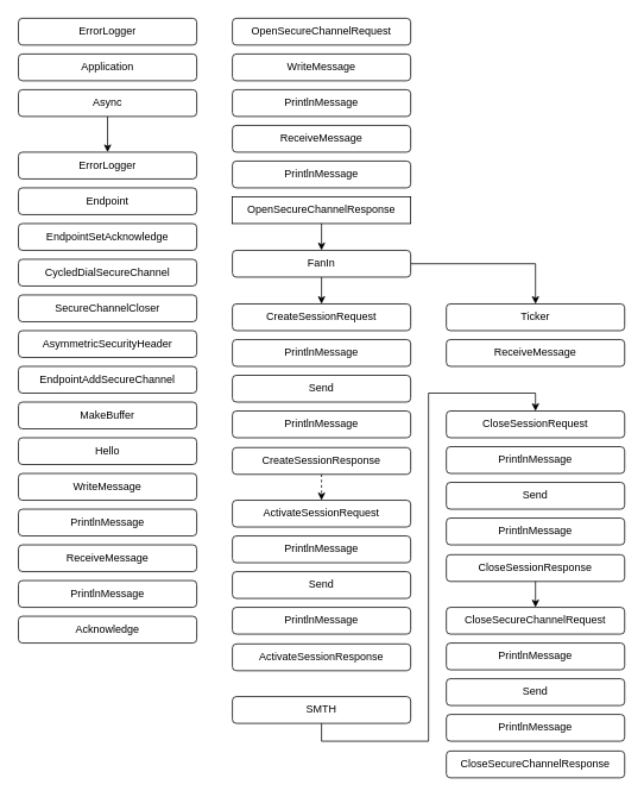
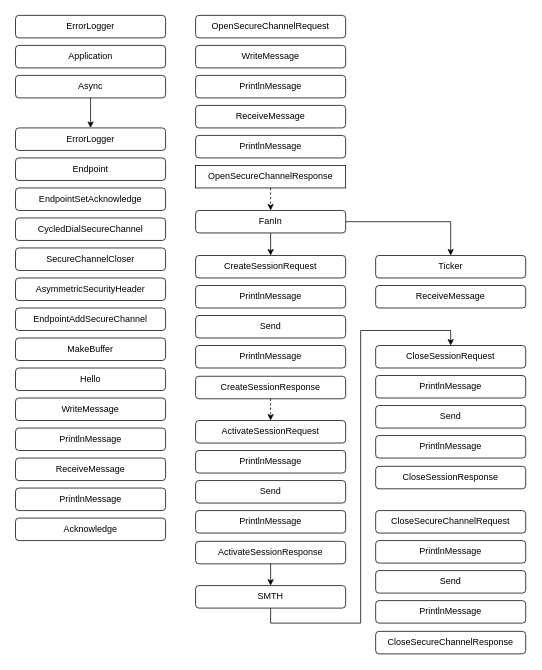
  <mxCell id="0" />
  <mxCell id="1" parent="0" />
  <mxCell id="2" value="ErrorLogger" style="rounded=1;whiteSpace=wrap;html=1;" vertex="1" parent="1"><mxGeometry x="20" y="20" width="200" height="30" as="geometry" /></mxCell>
  <mxCell id="3" value="Application" style="rounded=1;whiteSpace=wrap;html=1;" vertex="1" parent="1"><mxGeometry x="20" y="60" width="200" height="30" as="geometry" /></mxCell>
  <mxCell id="4" style="edgeStyle=orthogonalEdgeStyle;rounded=0;orthogonalLoop=1;jettySize=auto;html=1;exitX=0.5;exitY=1;exitDx=0;exitDy=0;entryX=0.5;entryY=0;entryDx=0;entryDy=0;" edge="1" parent="1" source="5" target="12"><mxGeometry relative="1" as="geometry" /></mxCell>
  <mxCell id="5" value="Async" style="rounded=1;whiteSpace=wrap;html=1;" vertex="1" parent="1"><mxGeometry x="20" y="100" width="200" height="30" as="geometry" /></mxCell>
- <mxCell id="6" style="edgeStyle=orthogonalEdgeStyle;rounded=0;orthogonalLoop=1;jettySize=auto;html=1;exitX=0.5;exitY=1;exitDx=0;exitDy=0;entryX=0.5;entryY=0;entryDx=0;entryDy=0;" edge="1" parent="1" source="32" target="9"><mxGeometry relative="1" as="geometry" /></mxCell>
+ <mxCell id="6" style="edgeStyle=orthogonalEdgeStyle;rounded=0;orthogonalLoop=1;jettySize=auto;html=1;exitX=0.5;exitY=1;exitDx=0;exitDy=0;entryX=0.5;entryY=0;entryDx=0;entryDy=0;dashed=1;" edge="1" parent="1" source="32" target="9"><mxGeometry relative="1" as="geometry" /></mxCell>
  <mxCell id="7" style="edgeStyle=orthogonalEdgeStyle;rounded=0;orthogonalLoop=1;jettySize=auto;html=1;exitX=1;exitY=0.5;exitDx=0;exitDy=0;entryX=0.5;entryY=0;entryDx=0;entryDy=0;" edge="1" parent="1" source="9" target="40"><mxGeometry relative="1" as="geometry" /></mxCell>
  <mxCell id="8" style="edgeStyle=orthogonalEdgeStyle;rounded=0;orthogonalLoop=1;jettySize=auto;html=1;exitX=0.5;exitY=1;exitDx=0;exitDy=0;entryX=0.5;entryY=0;entryDx=0;entryDy=0;" edge="1" parent="1" source="9" target="34"><mxGeometry relative="1" as="geometry" /></mxCell>
  <mxCell id="9" value="FanIn" style="rounded=1;whiteSpace=wrap;html=1;glass=0;shadow=0;" vertex="1" parent="1"><mxGeometry x="260" y="280" width="200" height="30" as="geometry" /></mxCell>
  <mxCell id="10" style="edgeStyle=orthogonalEdgeStyle;rounded=0;orthogonalLoop=1;jettySize=auto;html=1;exitX=0.5;exitY=1;exitDx=0;exitDy=0;entryX=0.5;entryY=0;entryDx=0;entryDy=0;dashed=1;" edge="1" parent="1" source="38" target="43"><mxGeometry relative="1" as="geometry" /></mxCell>
  <mxCell id="11" value="" style="group" vertex="1" connectable="0" parent="1"><mxGeometry x="20" y="170" width="200" height="550" as="geometry" /></mxCell>
  <mxCell id="12" value="ErrorLogger" style="rounded=1;whiteSpace=wrap;html=1;" vertex="1" parent="11"><mxGeometry width="200" height="30" as="geometry" /></mxCell>
  <mxCell id="13" value="Endpoint" style="rounded=1;whiteSpace=wrap;html=1;" vertex="1" parent="11"><mxGeometry y="40" width="200" height="30" as="geometry" /></mxCell>
  <mxCell id="14" value="EndpointSetAcknowledge" style="rounded=1;whiteSpace=wrap;html=1;glass=0;shadow=0;" vertex="1" parent="11"><mxGeometry y="80" width="200" height="30" as="geometry" /></mxCell>
  <mxCell id="15" value="CycledDialSecureChannel" style="rounded=1;whiteSpace=wrap;html=1;glass=0;shadow=0;" vertex="1" parent="11"><mxGeometry y="120" width="200" height="30" as="geometry" /></mxCell>
  <mxCell id="16" value="SecureChannelCloser" style="rounded=1;whiteSpace=wrap;html=1;glass=0;shadow=0;" vertex="1" parent="11"><mxGeometry y="160" width="200" height="30" as="geometry" /></mxCell>
  <mxCell id="17" value="AsymmetricSecurityHeader" style="rounded=1;whiteSpace=wrap;html=1;glass=0;shadow=0;" vertex="1" parent="11"><mxGeometry y="200" width="200" height="30" as="geometry" /></mxCell>
  <mxCell id="18" value="EndpointAddSecureChannel" style="rounded=1;whiteSpace=wrap;html=1;glass=0;shadow=0;" vertex="1" parent="11"><mxGeometry y="240" width="200" height="30" as="geometry" /></mxCell>
  <mxCell id="19" value="MakeBuffer" style="rounded=1;whiteSpace=wrap;html=1;glass=0;shadow=0;" vertex="1" parent="11"><mxGeometry y="280" width="200" height="30" as="geometry" /></mxCell>
  <mxCell id="20" value="Hello" style="rounded=1;whiteSpace=wrap;html=1;glass=0;shadow=0;" vertex="1" parent="11"><mxGeometry y="320" width="200" height="30" as="geometry" /></mxCell>
  <mxCell id="21" value="WriteMessage" style="rounded=1;whiteSpace=wrap;html=1;glass=0;shadow=0;" vertex="1" parent="11"><mxGeometry y="360" width="200" height="30" as="geometry" /></mxCell>
  <mxCell id="22" value="PrintlnMessage" style="rounded=1;whiteSpace=wrap;html=1;glass=0;shadow=0;" vertex="1" parent="11"><mxGeometry y="400" width="200" height="30" as="geometry" /></mxCell>
  <mxCell id="23" value="ReceiveMessage" style="rounded=1;whiteSpace=wrap;html=1;glass=0;shadow=0;" vertex="1" parent="11"><mxGeometry y="440" width="200" height="30" as="geometry" /></mxCell>
  <mxCell id="24" value="PrintlnMessage" style="rounded=1;whiteSpace=wrap;html=1;glass=0;shadow=0;" vertex="1" parent="11"><mxGeometry y="480" width="200" height="30" as="geometry" /></mxCell>
  <mxCell id="25" value="Acknowledge" style="rounded=1;whiteSpace=wrap;html=1;glass=0;shadow=0;" vertex="1" parent="11"><mxGeometry y="520" width="200" height="30" as="geometry" /></mxCell>
  <mxCell id="26" value="" style="group" vertex="1" connectable="0" parent="1"><mxGeometry x="260" y="20" width="200" height="230" as="geometry" /></mxCell>
  <mxCell id="27" value="WriteMessage" style="rounded=1;whiteSpace=wrap;html=1;glass=0;shadow=0;" vertex="1" parent="26"><mxGeometry y="40" width="200" height="30" as="geometry" /></mxCell>
  <mxCell id="28" value="PrintlnMessage" style="rounded=1;whiteSpace=wrap;html=1;glass=0;shadow=0;" vertex="1" parent="26"><mxGeometry y="80" width="200" height="30" as="geometry" /></mxCell>
  <mxCell id="29" value="ReceiveMessage" style="rounded=1;whiteSpace=wrap;html=1;glass=0;shadow=0;" vertex="1" parent="26"><mxGeometry y="120" width="200" height="30" as="geometry" /></mxCell>
  <mxCell id="30" value="PrintlnMessage" style="rounded=1;whiteSpace=wrap;html=1;glass=0;shadow=0;" vertex="1" parent="26"><mxGeometry y="160" width="200" height="30" as="geometry" /></mxCell>
  <mxCell id="31" value="OpenSecureChannelRequest" style="rounded=1;whiteSpace=wrap;html=1;glass=0;shadow=0;" vertex="1" parent="26"><mxGeometry width="200" height="30" as="geometry" /></mxCell>
  <mxCell id="32" value="OpenSecureChannelResponse" style="whiteSpace=wrap;html=1;glass=0;shadow=0;rounded=0;" vertex="1" parent="26"><mxGeometry y="200" width="200" height="30" as="geometry" /></mxCell>
  <mxCell id="33" value="" style="group" vertex="1" connectable="0" parent="1"><mxGeometry x="260" y="340" width="200" height="191" as="geometry" /></mxCell>
  <mxCell id="34" value="CreateSessionRequest" style="rounded=1;whiteSpace=wrap;html=1;glass=0;shadow=0;" vertex="1" parent="33"><mxGeometry width="200" height="30" as="geometry" /></mxCell>
  <mxCell id="35" value="PrintlnMessage" style="rounded=1;whiteSpace=wrap;html=1;glass=0;shadow=0;" vertex="1" parent="33"><mxGeometry y="40" width="200" height="30" as="geometry" /></mxCell>
  <mxCell id="36" value="Send" style="rounded=1;whiteSpace=wrap;html=1;glass=0;shadow=0;" vertex="1" parent="33"><mxGeometry y="80" width="200" height="30" as="geometry" /></mxCell>
  <mxCell id="37" value="PrintlnMessage" style="rounded=1;whiteSpace=wrap;html=1;glass=0;shadow=0;" vertex="1" parent="33"><mxGeometry y="120" width="200" height="30" as="geometry" /></mxCell>
  <mxCell id="38" value="CreateSessionResponse" style="rounded=1;whiteSpace=wrap;html=1;glass=0;shadow=0;" vertex="1" parent="33"><mxGeometry y="161" width="200" height="30" as="geometry" /></mxCell>
  <mxCell id="39" value="" style="group" vertex="1" connectable="0" parent="1"><mxGeometry x="500" y="340" width="200" height="70" as="geometry" /></mxCell>
  <mxCell id="40" value="Ticker" style="rounded=1;whiteSpace=wrap;html=1;glass=0;shadow=0;" vertex="1" parent="39"><mxGeometry width="200" height="30" as="geometry" /></mxCell>
  <mxCell id="41" value="ReceiveMessage" style="rounded=1;whiteSpace=wrap;html=1;glass=0;shadow=0;" vertex="1" parent="39"><mxGeometry y="40" width="200" height="30" as="geometry" /></mxCell>
  <mxCell id="42" value="" style="group" vertex="1" connectable="0" parent="1"><mxGeometry x="260" y="560" width="200" height="191" as="geometry" /></mxCell>
  <mxCell id="43" value="ActivateSessionRequest" style="rounded=1;whiteSpace=wrap;html=1;glass=0;shadow=0;" vertex="1" parent="42"><mxGeometry width="200" height="30" as="geometry" /></mxCell>
  <mxCell id="44" value="PrintlnMessage" style="rounded=1;whiteSpace=wrap;html=1;glass=0;shadow=0;" vertex="1" parent="42"><mxGeometry y="40" width="200" height="30" as="geometry" /></mxCell>
  <mxCell id="45" value="Send" style="rounded=1;whiteSpace=wrap;html=1;glass=0;shadow=0;" vertex="1" parent="42"><mxGeometry y="80" width="200" height="30" as="geometry" /></mxCell>
  <mxCell id="46" value="PrintlnMessage" style="rounded=1;whiteSpace=wrap;html=1;glass=0;shadow=0;" vertex="1" parent="42"><mxGeometry y="120" width="200" height="30" as="geometry" /></mxCell>
  <mxCell id="47" value="ActivateSessionResponse" style="rounded=1;whiteSpace=wrap;html=1;glass=0;shadow=0;" vertex="1" parent="42"><mxGeometry y="161" width="200" height="30" as="geometry" /></mxCell>
  <mxCell id="48" style="edgeStyle=orthogonalEdgeStyle;rounded=0;orthogonalLoop=1;jettySize=auto;html=1;exitX=0.5;exitY=1;exitDx=0;exitDy=0;entryX=0.5;entryY=0;entryDx=0;entryDy=0;" edge="1" parent="1" source="49" target="51"><mxGeometry relative="1" as="geometry" /></mxCell>
  <mxCell id="49" value="SMTH" style="rounded=1;whiteSpace=wrap;html=1;glass=0;shadow=0;" vertex="1" parent="1"><mxGeometry x="260" y="780" width="200" height="30" as="geometry" /></mxCell>
  <mxCell id="50" value="" style="group" vertex="1" connectable="0" parent="1"><mxGeometry x="500" y="460" width="200" height="191" as="geometry" /></mxCell>
  <mxCell id="51" value="CloseSessionRequest" style="rounded=1;whiteSpace=wrap;html=1;glass=0;shadow=0;" vertex="1" parent="50"><mxGeometry width="200" height="30" as="geometry" /></mxCell>
  <mxCell id="52" value="PrintlnMessage" style="rounded=1;whiteSpace=wrap;html=1;glass=0;shadow=0;" vertex="1" parent="50"><mxGeometry y="40" width="200" height="30" as="geometry" /></mxCell>
  <mxCell id="53" value="Send" style="rounded=1;whiteSpace=wrap;html=1;glass=0;shadow=0;" vertex="1" parent="50"><mxGeometry y="80" width="200" height="30" as="geometry" /></mxCell>
  <mxCell id="54" value="PrintlnMessage" style="rounded=1;whiteSpace=wrap;html=1;glass=0;shadow=0;" vertex="1" parent="50"><mxGeometry y="120" width="200" height="30" as="geometry" /></mxCell>
  <mxCell id="55" value="CloseSessionResponse" style="rounded=1;whiteSpace=wrap;html=1;glass=0;shadow=0;" vertex="1" parent="50"><mxGeometry y="161" width="200" height="30" as="geometry" /></mxCell>
+ <mxCell id="56" style="edgeStyle=orthogonalEdgeStyle;rounded=0;orthogonalLoop=1;jettySize=auto;html=1;exitX=0.5;exitY=1;exitDx=0;exitDy=0;entryX=0.5;entryY=0;entryDx=0;entryDy=0;" edge="1" parent="1" source="47" target="49"><mxGeometry relative="1" as="geometry" /></mxCell>
  <mxCell id="57" value="" style="group" vertex="1" connectable="0" parent="1"><mxGeometry x="500" y="680" width="200" height="191" as="geometry" /></mxCell>
  <mxCell id="58" value="CloseSecureChannelRequest" style="rounded=1;whiteSpace=wrap;html=1;glass=0;shadow=0;" vertex="1" parent="57"><mxGeometry width="200" height="30" as="geometry" /></mxCell>
  <mxCell id="59" value="PrintlnMessage" style="rounded=1;whiteSpace=wrap;html=1;glass=0;shadow=0;" vertex="1" parent="57"><mxGeometry y="40" width="200" height="30" as="geometry" /></mxCell>
  <mxCell id="60" value="Send" style="rounded=1;whiteSpace=wrap;html=1;glass=0;shadow=0;" vertex="1" parent="57"><mxGeometry y="80" width="200" height="30" as="geometry" /></mxCell>
  <mxCell id="61" value="PrintlnMessage" style="rounded=1;whiteSpace=wrap;html=1;glass=0;shadow=0;" vertex="1" parent="57"><mxGeometry y="120" width="200" height="30" as="geometry" /></mxCell>
  <mxCell id="62" value="CloseSecureChannelResponse" style="rounded=1;whiteSpace=wrap;html=1;glass=0;shadow=0;" vertex="1" parent="57"><mxGeometry y="161" width="200" height="30" as="geometry" /></mxCell>
- <mxCell id="63" style="edgeStyle=orthogonalEdgeStyle;rounded=0;orthogonalLoop=1;jettySize=auto;html=1;exitX=0.5;exitY=1;exitDx=0;exitDy=0;entryX=0.5;entryY=0;entryDx=0;entryDy=0;" edge="1" parent="1" source="55" target="58"><mxGeometry relative="1" as="geometry" /></mxCell>
